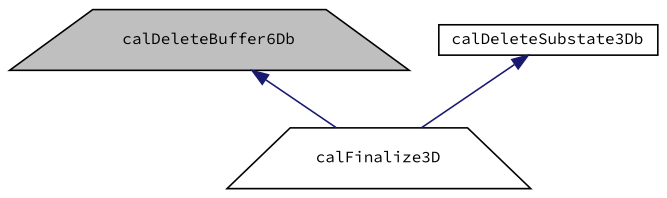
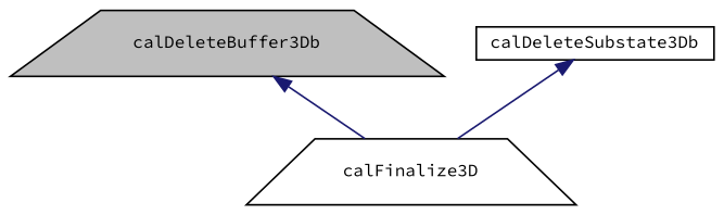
  digraph {
    fontname="Source Code Pro"
    rankdir=TB
    node [color=black fillcolor=white fontname="Source Code Pro" fontsize=10 shape=trapezium style=filled]
    edge [color=midnightblue dir=back fontname="Source Code Pro" fontsize=10 labelfontname=Helvetica labelfontsize=10 style=solid]
-   n1 [fillcolor=grey75 fontcolor=black height=0.2 label=calDeleteBuffer6Db width=0.4]
+   n1 [fillcolor=grey75 fontcolor=black height=0.2 label=calDeleteBuffer3Db width=0.4]
    n2 [height=0.2 label=calFinalize3D width=0.4]
    n3 [height=0.2 label=calDeleteSubstate3Db shape=box width=0.4]
    n1 -> n2
    n3 -> n2
  }
